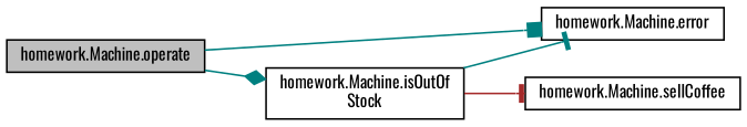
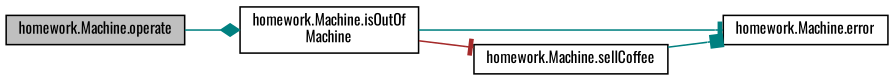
  digraph {
    fontname=Oswald
    rankdir=LR
    node [color=black fillcolor=white fontname=Oswald fontsize=10 shape=record style=filled]
    edge [arrowhead=tee color=teal fontname=Oswald fontsize=10 labelfontname=Helvetica labelfontsize=10 style=solid]
    n1 [fillcolor=grey75 fontcolor=black height=0.2 label="homework.Machine.operate" width=0.4]
    n2 [height=0.2 label="homework.Machine.error" width=0.4]
-   n3 [height=0.2 label="homework.Machine.isOutOf\lStock" width=0.4]
+   n3 [height=0.2 label="homework.Machine.isOutOf\lMachine" width=0.4]
    n4 [height=0.2 label="homework.Machine.sellCoffee" width=0.4]
-   n1 -> n2 [arrowhead=box]
+   n4 -> n2 [arrowhead=box]
    n1 -> n3 [arrowhead=diamond]
    n3 -> n2
    n3 -> n4 [color=brown]
  }
